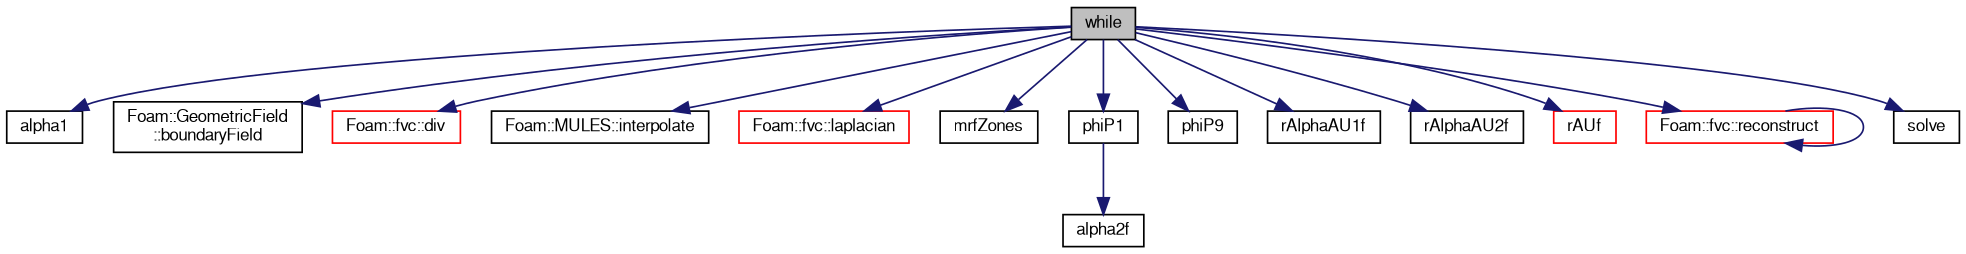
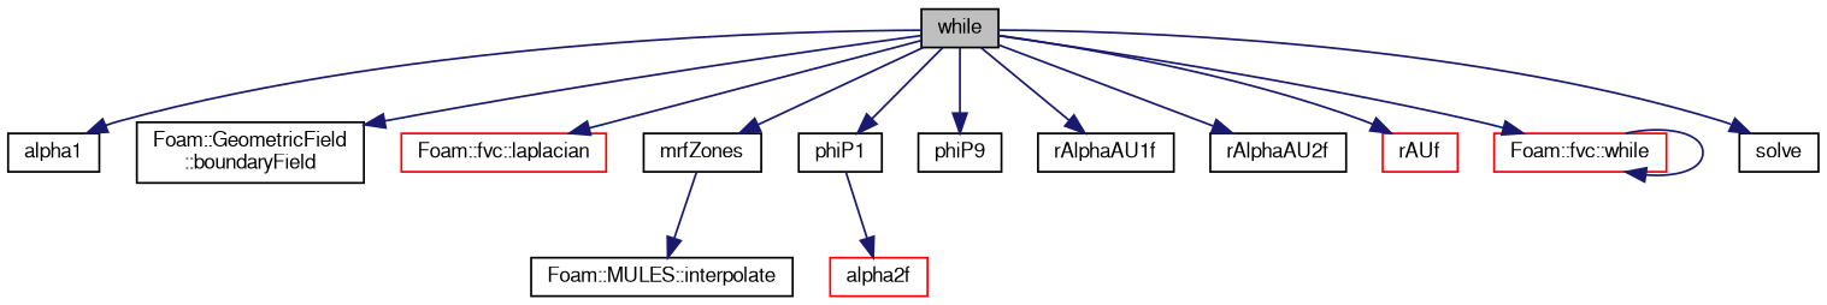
  digraph {
    rankdir=TB
    node [color=black fontname=FreeSans fontsize=10 shape=record]
    edge [color=midnightblue fontname=FreeSans fontsize=10 labelfontname=FreeSans labelfontsize=10 style=solid]
    n1 [fillcolor=grey75 fontcolor=black height=0.2 label=while style=filled width=0.4]
    n2 [height=0.2 label=alpha1 width=0.4]
    n3 [height=0.2 label="Foam::GeometricField\l::boundaryField" width=0.4]
-   n4 [color=red height=0.2 label="Foam::fvc::div" width=0.4]
    n5 [height=0.2 label="Foam::MULES::interpolate" width=0.4]
    n6 [color=red height=0.2 label="Foam::fvc::laplacian" width=0.4]
    n7 [height=0.2 label=mrfZones width=0.4]
    n8 [height=0.2 label=phiP1 width=0.4]
    n9 [height=0.2 label=phiP9 width=0.4]
    n10 [height=0.2 label=rAlphaAU1f width=0.4]
    n11 [height=0.2 label=rAlphaAU2f width=0.4]
    n12 [color=red height=0.2 label=rAUf width=0.4]
-   n13 [color=red height=0.2 label="Foam::fvc::reconstruct" width=0.4]
+   n13 [color=red height=0.2 label="Foam::fvc::while" width=0.4]
    n14 [height=0.2 label=solve width=0.4]
-   n15 [height=0.2 label=alpha2f width=0.4]
+   n15 [color=red height=0.2 label=alpha2f width=0.4]
    n1 -> n2
    n1 -> n3
-   n1 -> n4
-   n1 -> n5
+   n7 -> n5
    n1 -> n6
    n1 -> n7
    n1 -> n8
    n1 -> n9
    n1 -> n10
    n1 -> n11
    n1 -> n12
    n1 -> n13
    n1 -> n14
    n8 -> n15
    n13 -> n13
  }
